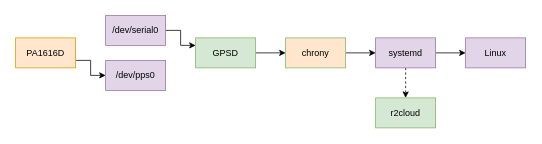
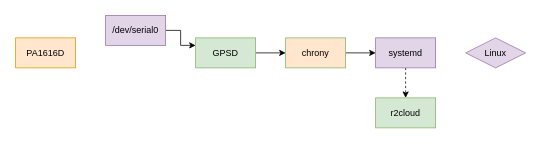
  <mxCell id="0" />
  <mxCell id="1" parent="0" />
- <mxCell id="2" style="edgeStyle=orthogonalEdgeStyle;rounded=0;orthogonalLoop=1;jettySize=auto;html=1;entryX=0;entryY=0.5;entryDx=0;entryDy=0;exitX=1;exitY=0.75;exitDx=0;exitDy=0;" edge="1" parent="1" source="3" target="6"><mxGeometry relative="1" as="geometry" /></mxCell>
  <mxCell id="3" value="PA1616D" style="rounded=0;whiteSpace=wrap;html=1;fillColor=#ffe6cc;strokeColor=#d79b00;" vertex="1" parent="1"><mxGeometry x="20" y="50" width="80" height="40" as="geometry" /></mxCell>
  <mxCell id="4" style="edgeStyle=orthogonalEdgeStyle;rounded=0;orthogonalLoop=1;jettySize=auto;html=1;entryX=0;entryY=0.25;entryDx=0;entryDy=0;" edge="1" parent="1" source="5" target="8"><mxGeometry relative="1" as="geometry" /></mxCell>
  <mxCell id="5" value="/dev/serial0" style="rounded=0;whiteSpace=wrap;html=1;fillColor=#e1d5e7;strokeColor=#9673a6;" vertex="1" parent="1"><mxGeometry x="140" y="20" width="80" height="40" as="geometry" /></mxCell>
- <mxCell id="6" value="/dev/pps0" style="rounded=0;whiteSpace=wrap;html=1;fillColor=#e1d5e7;strokeColor=#9673a6;" vertex="1" parent="1"><mxGeometry x="140" y="80" width="80" height="40" as="geometry" /></mxCell>
  <mxCell id="7" style="edgeStyle=orthogonalEdgeStyle;rounded=0;orthogonalLoop=1;jettySize=auto;html=1;" edge="1" parent="1" source="8" target="10"><mxGeometry relative="1" as="geometry" /></mxCell>
  <mxCell id="8" value="GPSD" style="rounded=0;whiteSpace=wrap;html=1;fillColor=#d5e8d4;strokeColor=#82b366;" vertex="1" parent="1"><mxGeometry x="260" y="50" width="80" height="40" as="geometry" /></mxCell>
  <mxCell id="9" style="edgeStyle=orthogonalEdgeStyle;rounded=0;orthogonalLoop=1;jettySize=auto;html=1;entryX=0;entryY=0.5;entryDx=0;entryDy=0;" edge="1" parent="1" source="10" target="13"><mxGeometry relative="1" as="geometry" /></mxCell>
  <mxCell id="10" value="chrony" style="rounded=0;whiteSpace=wrap;html=1;fillColor=#ffe6cc;strokeColor=#82b366;" vertex="1" parent="1"><mxGeometry x="380" y="50" width="80" height="40" as="geometry" /></mxCell>
- <mxCell id="11" style="edgeStyle=orthogonalEdgeStyle;rounded=0;orthogonalLoop=1;jettySize=auto;html=1;entryX=0;entryY=0.5;entryDx=0;entryDy=0;" edge="1" parent="1" source="13" target="14"><mxGeometry relative="1" as="geometry" /></mxCell>
  <mxCell id="12" style="edgeStyle=orthogonalEdgeStyle;rounded=0;orthogonalLoop=1;jettySize=auto;html=1;entryX=0.5;entryY=0;entryDx=0;entryDy=0;dashed=1;" edge="1" parent="1" source="13" target="15"><mxGeometry relative="1" as="geometry" /></mxCell>
  <mxCell id="13" value="systemd" style="rounded=0;whiteSpace=wrap;html=1;fillColor=#e1d5e7;strokeColor=#9673a6;" vertex="1" parent="1"><mxGeometry x="500" y="50" width="80" height="40" as="geometry" /></mxCell>
- <mxCell id="14" value="Linux" style="rounded=0;whiteSpace=wrap;html=1;fillColor=#e1d5e7;strokeColor=#9673a6;" vertex="1" parent="1"><mxGeometry x="620" y="50" width="80" height="40" as="geometry" /></mxCell>
+ <mxCell id="14" value="Linux" style="rhombus;whiteSpace=wrap;html=1;fillColor=#e1d5e7;strokeColor=#9673a6;" vertex="1" parent="1"><mxGeometry x="620" y="50" width="80" height="40" as="geometry" /></mxCell>
  <mxCell id="15" value="r2cloud" style="rounded=0;whiteSpace=wrap;html=1;fillColor=#d5e8d4;strokeColor=#82b366;" vertex="1" parent="1"><mxGeometry x="500" y="130" width="80" height="40" as="geometry" /></mxCell>
